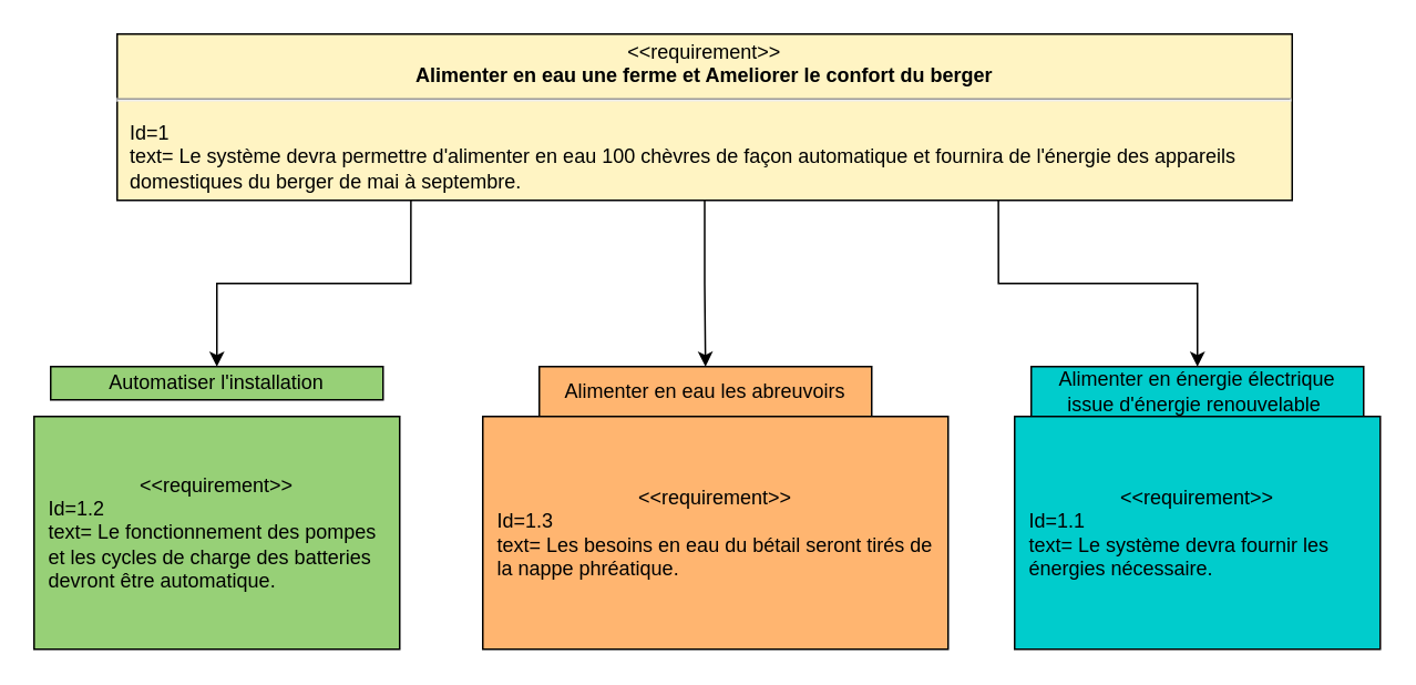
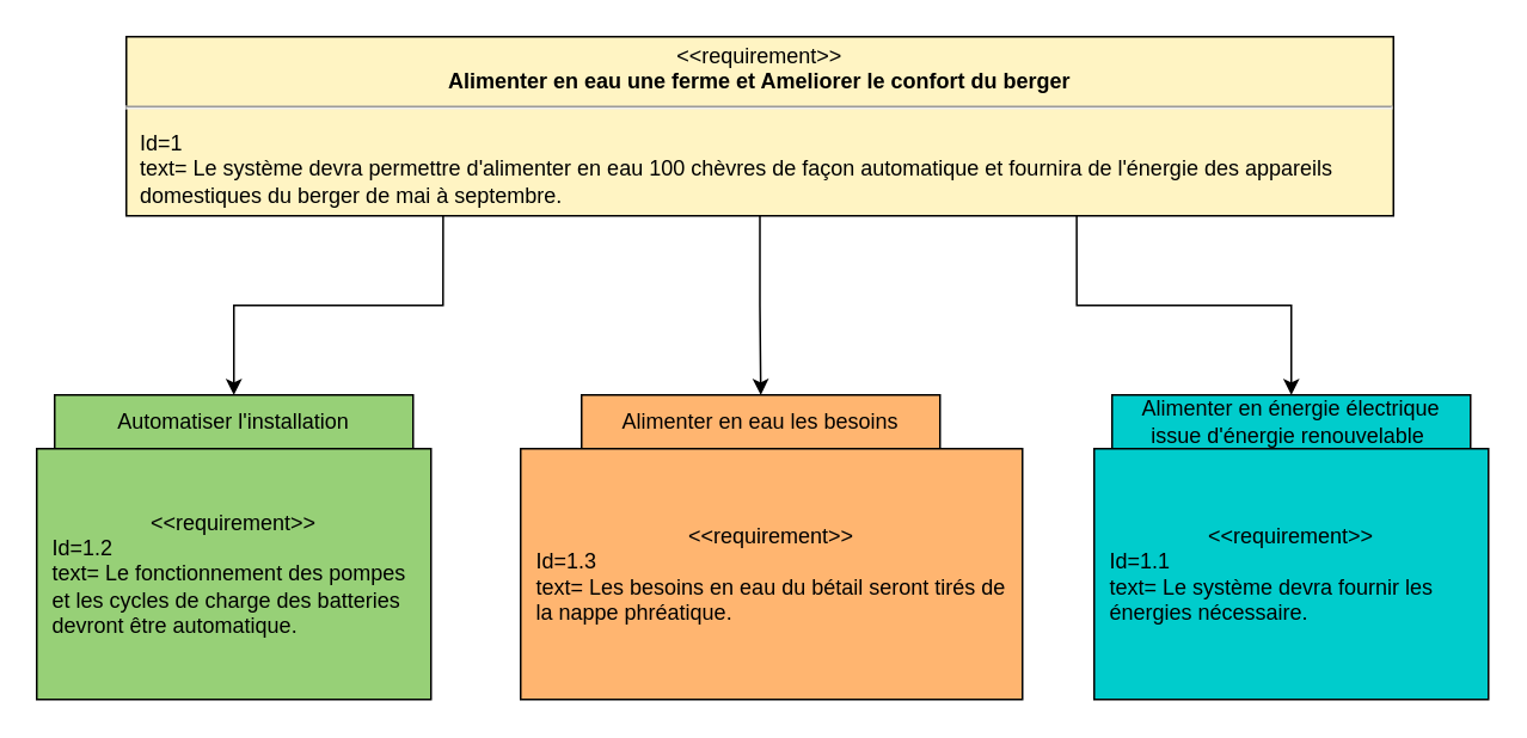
  <mxCell id="0" />
  <mxCell id="1" parent="0" />
  <mxCell id="2" style="edgeStyle=orthogonalEdgeStyle;rounded=0;orthogonalLoop=1;jettySize=auto;html=1;exitX=0.25;exitY=1;exitDx=0;exitDy=0;" edge="1" parent="1" source="5" target="6"><mxGeometry relative="1" as="geometry" /></mxCell>
  <mxCell id="3" style="edgeStyle=orthogonalEdgeStyle;rounded=0;orthogonalLoop=1;jettySize=auto;html=1;exitX=0.5;exitY=1;exitDx=0;exitDy=0;entryX=0.5;entryY=0;entryDx=0;entryDy=0;" edge="1" parent="1" source="5" target="8"><mxGeometry relative="1" as="geometry"><Array as="points"><mxPoint x="424" y="170" /><mxPoint x="424" y="170" /></Array></mxGeometry></mxCell>
  <mxCell id="4" style="edgeStyle=orthogonalEdgeStyle;rounded=0;orthogonalLoop=1;jettySize=auto;html=1;exitX=0.75;exitY=1;exitDx=0;exitDy=0;entryX=0.5;entryY=0;entryDx=0;entryDy=0;" edge="1" parent="1" source="5" target="10"><mxGeometry relative="1" as="geometry" /></mxCell>
  <mxCell id="5" value="&lt;p style=&quot;margin: 0px ; margin-top: 4px ; text-align: center&quot;&gt;&amp;lt;&amp;lt;requirement&amp;gt;&amp;gt;&lt;br&gt;&lt;b&gt;Alimenter en eau une ferme et Ameliorer le confort du berger&lt;/b&gt;&lt;/p&gt;&lt;hr&gt;&lt;p&gt;&lt;/p&gt;&lt;p style=&quot;margin: 0px ; margin-left: 8px ; text-align: left&quot;&gt;Id=1&lt;/p&gt;&lt;p style=&quot;margin: 0px ; margin-left: 8px ; text-align: left&quot;&gt;text= Le système devra permettre d'alimenter en eau 100 chèvres de façon automatique et fournira de l'énergie des appareils domestiques du berger de mai à septembre.&lt;br&gt;&lt;/p&gt;" style="shape=rect;overflow=fill;html=1;whiteSpace=wrap;align=center;fillColor=#FFF4C3;" vertex="1" parent="1"><mxGeometry x="70" y="20" width="707" height="100" as="geometry" /></mxCell>
- <mxCell id="6" value="Automatiser l'installation" style="rounded=0;whiteSpace=wrap;html=1;fillColor=#97D077;" vertex="1" parent="1"><mxGeometry x="30" y="220" width="200" height="20" as="geometry" /></mxCell>
+ <mxCell id="6" value="Automatiser l'installation" style="rounded=0;whiteSpace=wrap;html=1;fillColor=#97D077;" vertex="1" parent="1"><mxGeometry x="30" y="220" width="200" height="30" as="geometry" /></mxCell>
  <mxCell id="7" value="&lt;span&gt;&amp;lt;&amp;lt;requirement&amp;gt;&amp;gt;&lt;/span&gt;&lt;br&gt;&lt;p style=&quot;margin: 0px 0px 0px 8px ; text-align: left&quot;&gt;Id=1.2&lt;/p&gt;&lt;p style=&quot;margin: 0px 0px 0px 8px ; text-align: left&quot;&gt;text= Le fonctionnement des pompes et les cycles de charge des batteries devront être automatique.&lt;/p&gt;" style="rounded=0;whiteSpace=wrap;html=1;fillColor=#97D077;" vertex="1" parent="1"><mxGeometry x="20" y="250" width="220" height="140" as="geometry" /></mxCell>
- <mxCell id="8" value="Alimenter en eau les abreuvoirs" style="rounded=0;whiteSpace=wrap;html=1;fillColor=#FFB570;" vertex="1" parent="1"><mxGeometry x="324" y="220" width="200" height="30" as="geometry" /></mxCell>
+ <mxCell id="8" value="Alimenter en eau les besoins" style="rounded=0;whiteSpace=wrap;html=1;fillColor=#FFB570;" vertex="1" parent="1"><mxGeometry x="324" y="220" width="200" height="30" as="geometry" /></mxCell>
  <mxCell id="9" value="&lt;span&gt;&amp;lt;&amp;lt;requirement&amp;gt;&amp;gt;&lt;/span&gt;&lt;br&gt;&lt;p style=&quot;margin: 0px 0px 0px 8px ; text-align: left&quot;&gt;Id=1.3&lt;/p&gt;&lt;p style=&quot;margin: 0px 0px 0px 8px ; text-align: left&quot;&gt;text= Les besoins en eau du bétail seront tirés de la nappe phréatique.&lt;/p&gt;" style="rounded=0;whiteSpace=wrap;html=1;fillColor=#FFB570;" vertex="1" parent="1"><mxGeometry x="290" y="250" width="280" height="140" as="geometry" /></mxCell>
  <mxCell id="10" value="Alimenter en énergie électrique&lt;br&gt;issue d'énergie renouvelable&amp;nbsp;" style="rounded=0;whiteSpace=wrap;html=1;fillColor=#00CCCC;" vertex="1" parent="1"><mxGeometry x="620" y="220" width="200" height="30" as="geometry" /></mxCell>
  <mxCell id="11" value="&lt;span&gt;&amp;lt;&amp;lt;requirement&amp;gt;&amp;gt;&lt;/span&gt;&lt;br&gt;&lt;p style=&quot;margin: 0px 0px 0px 8px ; text-align: left&quot;&gt;Id=1.1&lt;/p&gt;&lt;p style=&quot;margin: 0px 0px 0px 8px ; text-align: left&quot;&gt;text= Le système devra fournir les énergies nécessaire.&lt;/p&gt;" style="rounded=0;whiteSpace=wrap;html=1;fillColor=#00CCCC;" vertex="1" parent="1"><mxGeometry x="610" y="250" width="220" height="140" as="geometry" /></mxCell>
